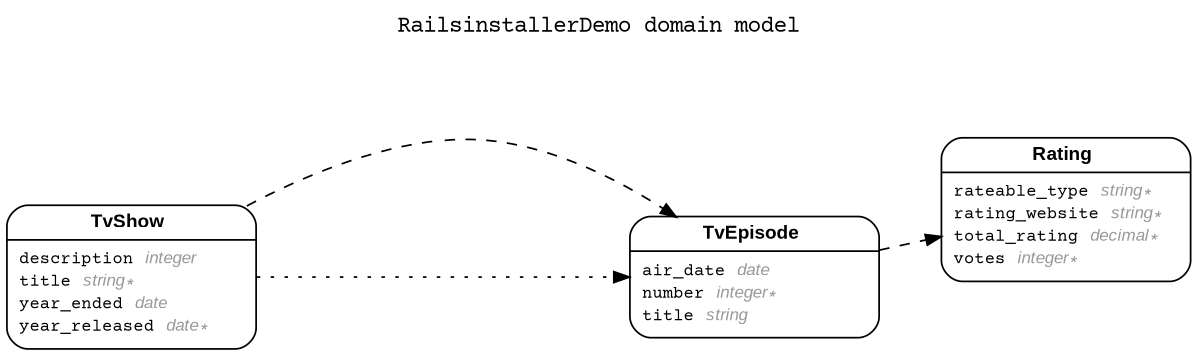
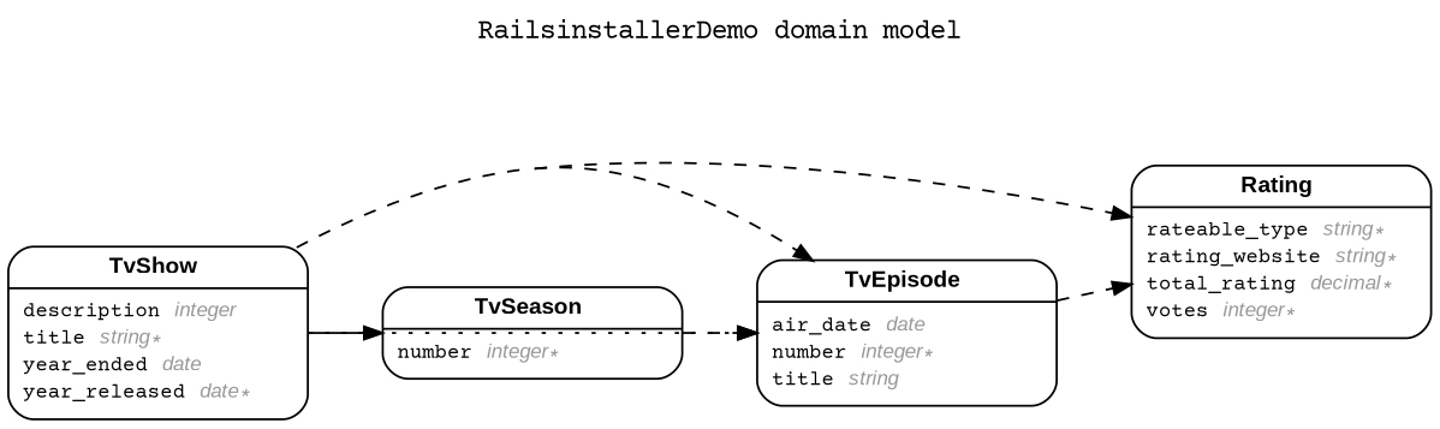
  digraph {
    concentrate=true
    fontname="Courier Prime"
    fontsize=13
    label="RailsinstallerDemo domain model\n\n"
    labelloc=t
    nodesep=0.4
    rankdir=LR
    ranksep=0.5
    node [fontname="Courier Prime" fontsize=10 margin="0.07,0.05" penwidth=1.0 shape=Mrecord]
    edge [arrowhead=normal arrowsize=0.9 arrowtail=none dir=both fontname="Courier Prime" fontsize=7 labelangle=32 labeldistance=1.8 penwidth=1.0 style=dashed weight=1]
    n1 [label=<<table border="0" align="center" cellspacing="0.5" cellpadding="0" width="134">   <tr><td align="center" valign="bottom" width="130"><font face="Arial Bold" point-size="11">Rating</font></td></tr> </table> | <table border="0" align="left" cellspacing="2" cellpadding="0" width="134">   <tr><td align="left" width="130" port="rateable_type">rateable_type <font face="Arial Italic" color="grey60">string ∗</font></td></tr>   <tr><td align="left" width="130" port="rating_website">rating_website <font face="Arial Italic" color="grey60">string ∗</font></td></tr>   <tr><td align="left" width="130" port="total_rating">total_rating <font face="Arial Italic" color="grey60">decimal ∗</font></td></tr>   <tr><td align="left" width="130" port="votes">votes <font face="Arial Italic" color="grey60">integer ∗</font></td></tr> </table> >]
    n2 [label=<<table border="0" align="center" cellspacing="0.5" cellpadding="0" width="134">   <tr><td align="center" valign="bottom" width="130"><font face="Arial Bold" point-size="11">TvEpisode</font></td></tr> </table> | <table border="0" align="left" cellspacing="2" cellpadding="0" width="134">   <tr><td align="left" width="130" port="air_date">air_date <font face="Arial Italic" color="grey60">date</font></td></tr>   <tr><td align="left" width="130" port="number">number <font face="Arial Italic" color="grey60">integer ∗</font></td></tr>   <tr><td align="left" width="130" port="title">title <font face="Arial Italic" color="grey60">string</font></td></tr> </table> >]
+   n3 [label=<<table border="0" align="center" cellspacing="0.5" cellpadding="0" width="134">   <tr><td align="center" valign="bottom" width="130"><font face="Arial Bold" point-size="11">TvSeason</font></td></tr> </table> | <table border="0" align="left" cellspacing="2" cellpadding="0" width="134">   <tr><td align="left" width="130" port="number">number <font face="Arial Italic" color="grey60">integer ∗</font></td></tr> </table> >]
    n4 [label=<<table border="0" align="center" cellspacing="0.5" cellpadding="0" width="134">   <tr><td align="center" valign="bottom" width="130"><font face="Arial Bold" point-size="11">TvShow</font></td></tr> </table> | <table border="0" align="left" cellspacing="2" cellpadding="0" width="134">   <tr><td align="left" width="130" port="description">description <font face="Arial Italic" color="grey60">integer</font></td></tr>   <tr><td align="left" width="130" port="title">title <font face="Arial Italic" color="grey60">string ∗</font></td></tr>   <tr><td align="left" width="130" port="year_ended">year_ended <font face="Arial Italic" color="grey60">date</font></td></tr>   <tr><td align="left" width="130" port="year_released">year_released <font face="Arial Italic" color="grey60">date ∗</font></td></tr> </table> >]
    n2 -> n1
+   n3 -> n2 [weight=2]
+   n4 -> n1
    n4 -> n2
    n4 -> n2 [constraint=false style=dotted]
+   n4 -> n3 [style=bold weight=2]
  }
